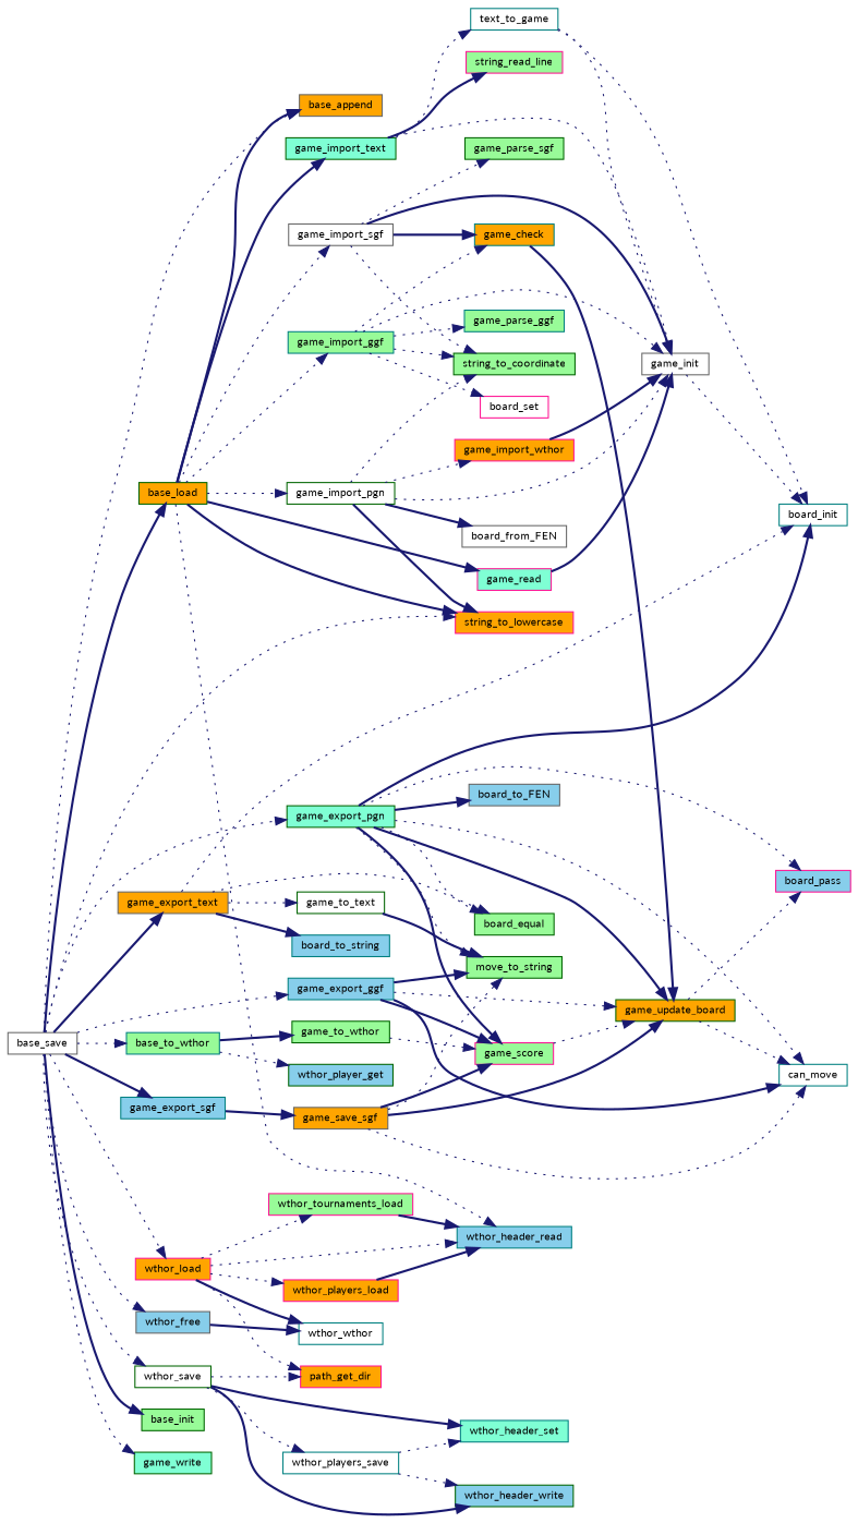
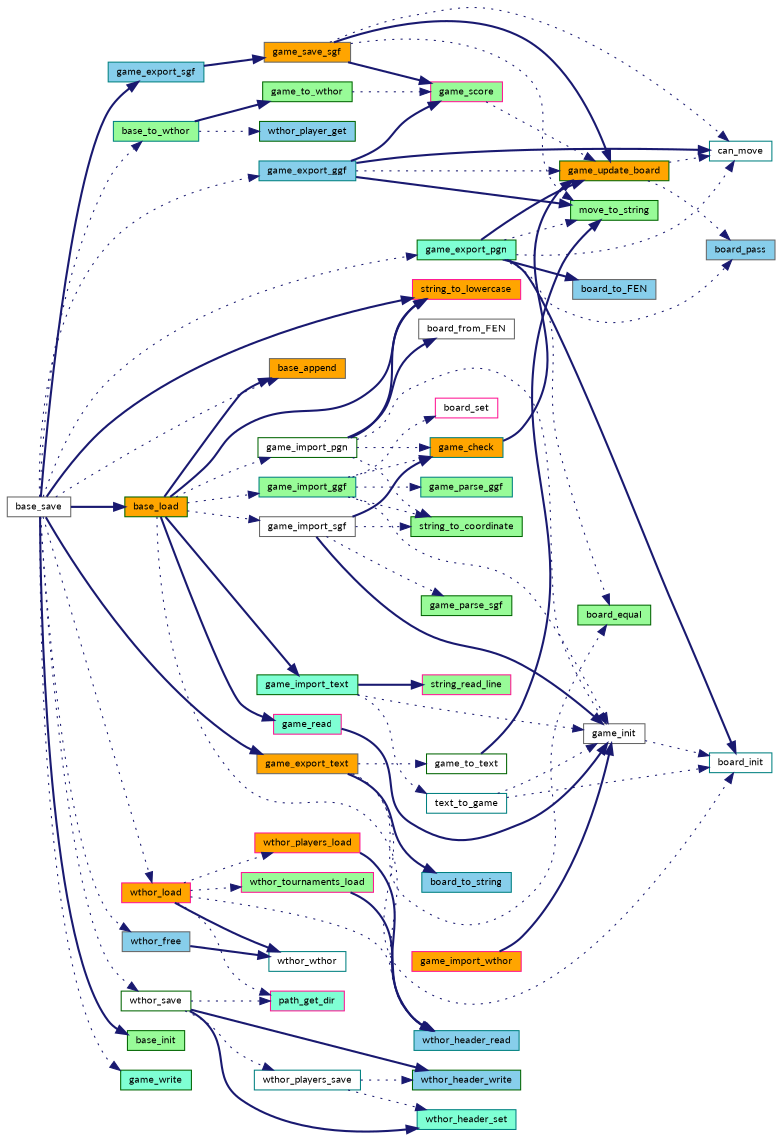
  digraph {
    fontname=Lato
    rankdir=LR
    node [color=darkgreen fillcolor=white fontname=Lato fontsize=10 shape=record style=filled]
    edge [color=midnightblue fontname=Lato fontsize=10 labelfontname=FreeSans labelfontsize=10 style=dotted]
    n1 [color=gray40 fontcolor=black height=0.2 label=base_save width=0.4]
    n2 [color=gray40 fillcolor=orange height=0.2 label=base_append width=0.4]
    n3 [fillcolor=palegreen height=0.2 label=base_init width=0.4]
    n4 [fillcolor=orange height=0.2 label=base_load width=0.4]
    n5 [color=deeppink fillcolor=orange height=0.2 label=string_to_lowercase width=0.4]
    n6 [color=teal fillcolor=palegreen height=0.2 label=base_to_wthor width=0.4]
    n7 [color=teal fillcolor=skyblue height=0.2 label=game_export_ggf width=0.4]
    n8 [fillcolor=aquamarine height=0.2 label=game_export_pgn width=0.4]
    n9 [color=teal fillcolor=skyblue height=0.2 label=game_export_sgf width=0.4]
    n10 [color=gray40 fillcolor=orange height=0.2 label=game_export_text width=0.4]
    n11 [fillcolor=aquamarine height=0.2 label=game_write width=0.4]
    n12 [color=gray40 fillcolor=skyblue height=0.2 label=wthor_free width=0.4]
    n13 [color=deeppink fillcolor=orange height=0.2 label=wthor_load width=0.4]
    n14 [height=0.2 label=wthor_save width=0.4]
    n15 [color=teal fillcolor=palegreen height=0.2 label=game_import_ggf width=0.4]
    n16 [height=0.2 label=game_import_pgn width=0.4]
    n17 [color=gray40 height=0.2 label=game_import_sgf width=0.4]
    n18 [fillcolor=aquamarine height=0.2 label=game_import_text width=0.4]
    n19 [color=deeppink fillcolor=aquamarine height=0.2 label=game_read width=0.4]
    n20 [color=teal fillcolor=skyblue height=0.2 label=wthor_header_read width=0.4]
    n21 [fillcolor=palegreen height=0.2 label=game_to_wthor width=0.4]
    n22 [fillcolor=skyblue height=0.2 label=wthor_player_get width=0.4]
    n23 [fillcolor=orange height=0.2 label=game_update_board width=0.4]
    n24 [color=teal height=0.2 label=can_move width=0.4]
    n25 [color=deeppink fillcolor=palegreen height=0.2 label=game_score width=0.4]
    n26 [fillcolor=palegreen height=0.2 label=move_to_string width=0.4]
-   n27 [color=deeppink fillcolor=skyblue height=0.2 label=board_pass width=0.4]
+   n27 [color=gray40 fillcolor=skyblue height=0.2 label=board_pass width=0.4]
    n28 [color=teal height=0.2 label=board_init width=0.4]
    n29 [fillcolor=palegreen height=0.2 label=board_equal width=0.4]
    n30 [color=gray40 fillcolor=skyblue height=0.2 label=board_to_FEN width=0.4]
    n31 [color=gray40 fillcolor=orange height=0.2 label=game_save_sgf width=0.4]
    n32 [color=teal fillcolor=skyblue height=0.2 label=board_to_string width=0.4]
    n33 [height=0.2 label=game_to_text width=0.4]
    n34 [color=teal height=0.2 label=wthor_wthor width=0.4]
-   n35 [color=deeppink fillcolor=orange height=0.2 label=path_get_dir width=0.4]
+   n35 [color=deeppink fillcolor=aquamarine height=0.2 label=path_get_dir width=0.4]
    n36 [color=deeppink fillcolor=orange height=0.2 label=wthor_players_load width=0.4]
    n37 [color=deeppink fillcolor=palegreen height=0.2 label=wthor_tournaments_load width=0.4]
    n38 [color=teal fillcolor=aquamarine height=0.2 label=wthor_header_set width=0.4]
    n39 [fillcolor=skyblue height=0.2 label=wthor_header_write width=0.4]
    n40 [color=teal height=0.2 label=wthor_players_save width=0.4]
    n41 [color=deeppink height=0.2 label=board_set width=0.4]
    n42 [color=teal fillcolor=orange height=0.2 label=game_check width=0.4]
    n43 [color=gray40 height=0.2 label=game_init width=0.4]
    n44 [color=teal fillcolor=palegreen height=0.2 label=game_parse_ggf width=0.4]
    n45 [fillcolor=palegreen height=0.2 label=string_to_coordinate width=0.4]
    n46 [color=gray40 height=0.2 label=board_from_FEN width=0.4]
    n47 [fillcolor=palegreen height=0.2 label=game_parse_sgf width=0.4]
    n48 [color=deeppink fillcolor=palegreen height=0.2 label=string_read_line width=0.4]
    n49 [color=teal height=0.2 label=text_to_game width=0.4]
    n50 [color=deeppink fillcolor=orange height=0.2 label=game_import_wthor width=0.4]
    n1 -> n2
    n1 -> n3 [style=bold]
    n1 -> n4 [style=bold]
-   n1 -> n5
+   n1 -> n5 [style=bold]
    n1 -> n6
    n1 -> n7
    n1 -> n8
    n1 -> n9 [style=bold]
    n1 -> n10 [style=bold]
    n1 -> n11
    n1 -> n12
    n1 -> n13
    n1 -> n14
    n4 -> n2 [style=bold]
    n4 -> n5 [style=bold]
    n4 -> n15
    n4 -> n16
    n4 -> n17
    n4 -> n18 [style=bold]
    n4 -> n19 [style=bold]
    n4 -> n20
    n6 -> n21 [style=bold]
    n6 -> n22
    n7 -> n23
    n7 -> n24 [style=bold]
    n7 -> n25 [style=bold]
    n7 -> n26 [style=bold]
    n8 -> n23 [style=bold]
    n8 -> n24
-   n8 -> n25 [style=bold]
    n8 -> n26
    n8 -> n27
    n8 -> n28 [style=bold]
    n8 -> n29
    n8 -> n30 [style=bold]
    n9 -> n31 [style=bold]
    n10 -> n28
    n10 -> n29
    n10 -> n32 [style=bold]
    n10 -> n33
    n12 -> n34 [style=bold]
    n13 -> n20
    n13 -> n34 [style=bold]
    n13 -> n35
    n13 -> n36
    n13 -> n37
    n14 -> n35
    n14 -> n38 [style=bold]
    n14 -> n39 [style=bold]
    n14 -> n40
    n15 -> n41
    n15 -> n42
    n15 -> n43
    n15 -> n44
    n15 -> n45
    n16 -> n5 [style=bold]
-   n16 -> n50
+   n16 -> n42
    n16 -> n43
    n16 -> n45
    n16 -> n46 [style=bold]
    n17 -> n42 [style=bold]
    n17 -> n43 [style=bold]
    n17 -> n45
    n17 -> n47
    n18 -> n43
    n18 -> n48 [style=bold]
    n18 -> n49
    n19 -> n43 [style=bold]
    n21 -> n25
    n23 -> n24
    n23 -> n27
    n25 -> n23
    n31 -> n23 [style=bold]
    n31 -> n24
    n31 -> n25 [style=bold]
    n31 -> n26
    n33 -> n26 [style=bold]
    n36 -> n20 [style=bold]
    n37 -> n20 [style=bold]
    n40 -> n38
    n40 -> n39
    n42 -> n23 [style=bold]
    n43 -> n28
    n49 -> n28
    n49 -> n43
    n50 -> n43 [style=bold]
  }
